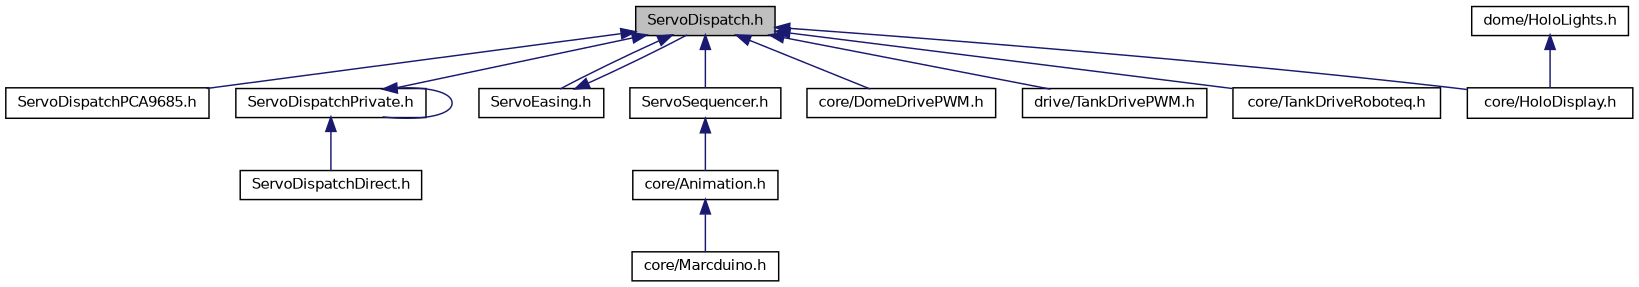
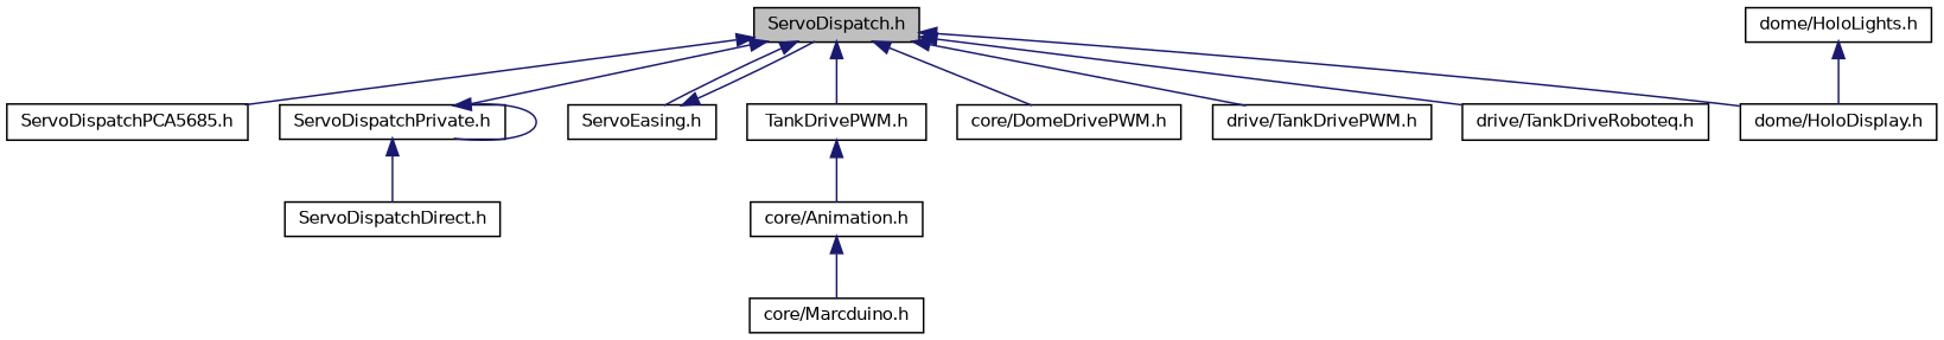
  digraph {
    node [color=black fillcolor=white fontname=Helvetica fontsize=10 shape=record style=filled]
    edge [color=midnightblue dir=back fontname=Helvetica fontsize=10 labelfontname=Helvetica labelfontsize=10 style=solid]
    n1 [fillcolor=grey75 fontcolor=black height=0.2 label="ServoDispatch.h" width=0.4]
-   n2 [height=0.2 label="ServoDispatchPCA9685.h" width=0.4]
+   n2 [height=0.2 label="ServoDispatchPCA5685.h" width=0.4]
    n3 [height=0.2 label="ServoDispatchPrivate.h" width=0.4]
    n4 [height=0.2 label="ServoEasing.h" width=0.4]
-   n5 [height=0.2 label="ServoSequencer.h" width=0.4]
+   n5 [height=0.2 label="TankDrivePWM.h" width=0.4]
    n6 [height=0.2 label="core/DomeDrivePWM.h" width=0.4]
    n7 [height=0.2 label="drive/TankDrivePWM.h" width=0.4]
-   n8 [height=0.2 label="core/TankDriveRoboteq.h" width=0.4]
-   n9 [height=0.2 label="core/HoloDisplay.h" width=0.4]
+   n8 [height=0.2 label="drive/TankDriveRoboteq.h" width=0.4]
+   n9 [height=0.2 label="dome/HoloDisplay.h" width=0.4]
    n10 [height=0.2 label="ServoDispatchDirect.h" width=0.4]
    n11 [height=0.2 label="core/Animation.h" width=0.4]
    n12 [height=0.2 label="dome/HoloLights.h" width=0.4]
    n13 [height=0.2 label="core/Marcduino.h" width=0.4]
    n1 -> n2
    n1 -> n3
    n1 -> n4
    n1 -> n5
    n1 -> n6
    n1 -> n7
    n1 -> n8
    n1 -> n9
    n3 -> n3
    n3 -> n10
    n4 -> n1
    n5 -> n11
    n11 -> n13
    n12 -> n9
  }
